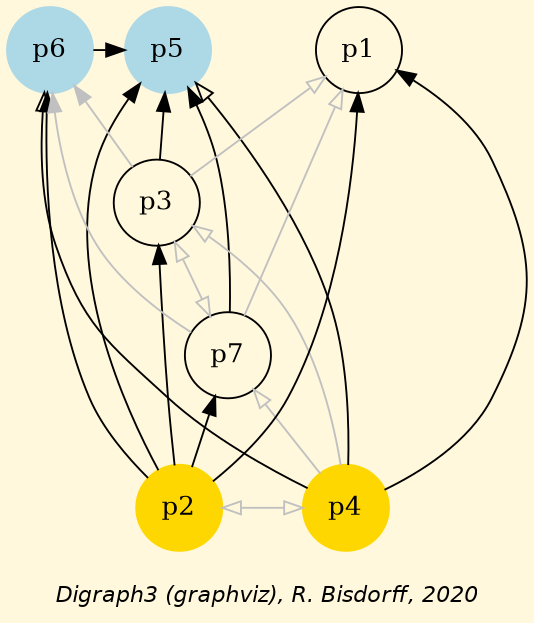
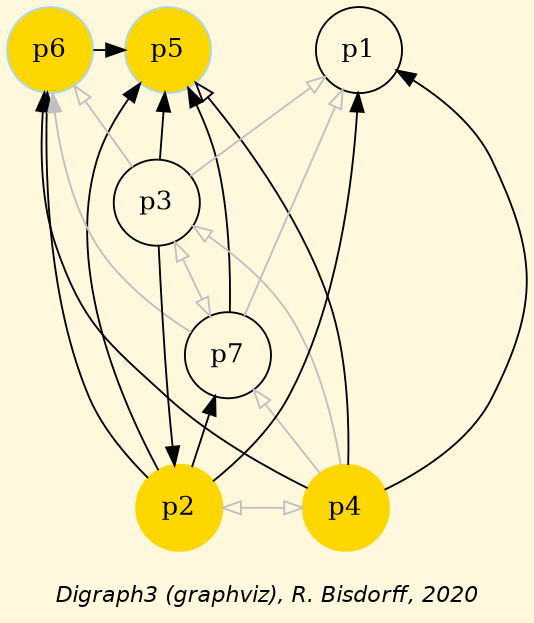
  digraph {
    bgcolor=cornsilk
    fontname="Helvetica-Oblique"
    fontsize=12
    label="\nDigraph3 (graphviz), R. Bisdorff, 2020"
    node [shape=circle style=filled]
    edge [color=black dir=forward]
    n1 [color=gold label=p2]
    n2 [color=gold label=p4]
-   n3 [color=lightblue label=p5]
-   n4 [color=lightblue label=p6]
+   n3 [color=lightblue label=p5 fillcolor=gold]
+   n4 [color=lightblue label=p6 fillcolor=gold]
    n5 [label=p3 style=""]
    n6 [label=p7 style=""]
    n7 [label=p1 style=""]
    subgraph sub_1 {
      rank=max
      n1
      n2
    }
    subgraph sub_2 {
      rank=min
      n3
      n4
    }
    n1 -> n2 [arrowhead=empty arrowtail=empty color=grey dir=both]
    n1 -> n3
    n1 -> n4
-   n1 -> n5
+   n5 -> n1
    n1 -> n6
    n2 -> n3 [arrowhead=empty]
-   n2 -> n4 [arrowhead=empty]
+   n2 -> n4
    n2 -> n6 [arrowhead=empty color=grey]
    n3 -> n6 [dir=back]
    n4 -> n3
    n4 -> n6 [color=grey dir=back]
    n5 -> n2 [arrowtail=empty color=grey dir=back]
    n5 -> n3
-   n5 -> n4 [arrowhead=normal color=grey]
+   n5 -> n4 [arrowhead=empty color=grey]
    n5 -> n6 [arrowhead=empty arrowtail=empty color=grey dir=both]
    n7 -> n1 [dir=back]
    n7 -> n2 [dir=back]
    n7 -> n5 [arrowtail=empty color=grey dir=back]
    n7 -> n6 [arrowtail=empty color=grey dir=back]
  }
